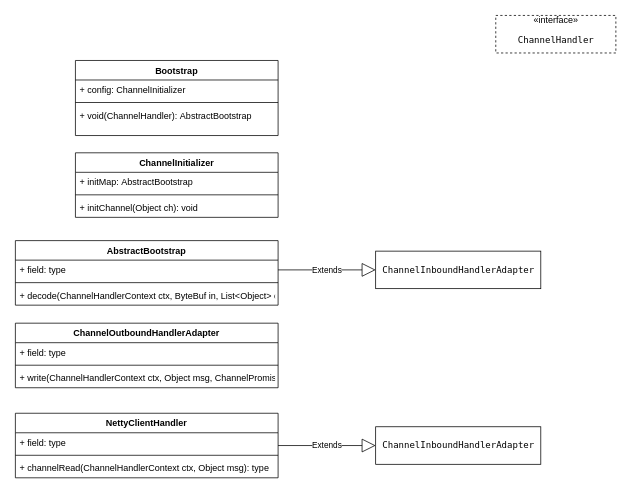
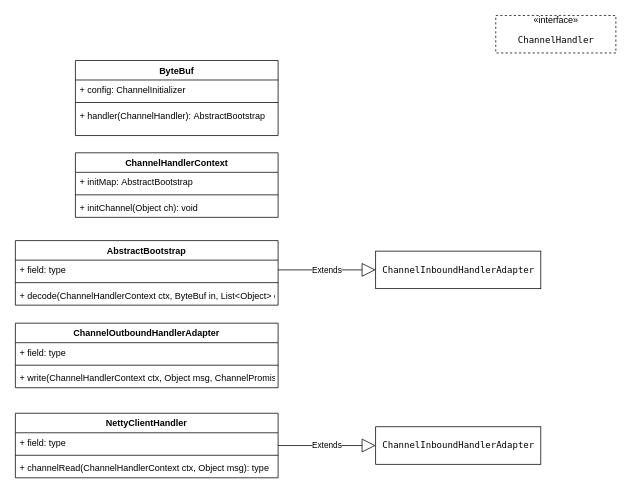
  <mxCell id="0" />
  <mxCell id="1" parent="0" />
- <mxCell id="2" value="Bootstrap" style="swimlane;fontStyle=1;align=center;verticalAlign=top;childLayout=stackLayout;horizontal=1;startSize=26;horizontalStack=0;resizeParent=1;resizeParentMax=0;resizeLast=0;collapsible=1;marginBottom=0;" vertex="1" parent="1"><mxGeometry x="100" y="80" width="270" height="100" as="geometry" /></mxCell>
+ <mxCell id="2" value="ByteBuf" style="swimlane;fontStyle=1;align=center;verticalAlign=top;childLayout=stackLayout;horizontal=1;startSize=26;horizontalStack=0;resizeParent=1;resizeParentMax=0;resizeLast=0;collapsible=1;marginBottom=0;" vertex="1" parent="1"><mxGeometry x="100" y="80" width="270" height="100" as="geometry" /></mxCell>
  <mxCell id="3" value="+ config: ChannelInitializer" style="text;strokeColor=none;fillColor=none;align=left;verticalAlign=top;spacingLeft=4;spacingRight=4;overflow=hidden;rotatable=0;points=[[0,0.5],[1,0.5]];portConstraint=eastwest;" vertex="1" parent="2"><mxGeometry y="26" width="270" height="26" as="geometry" /></mxCell>
  <mxCell id="4" value="" style="line;strokeWidth=1;fillColor=none;align=left;verticalAlign=middle;spacingTop=-1;spacingLeft=3;spacingRight=3;rotatable=0;labelPosition=right;points=[];portConstraint=eastwest;" vertex="1" parent="2"><mxGeometry y="52" width="270" height="8" as="geometry" /></mxCell>
- <mxCell id="5" value="+ void(ChannelHandler): AbstractBootstrap" style="text;strokeColor=none;fillColor=none;align=left;verticalAlign=top;spacingLeft=4;spacingRight=4;overflow=hidden;rotatable=0;points=[[0,0.5],[1,0.5]];portConstraint=eastwest;" vertex="1" parent="2"><mxGeometry y="60" width="270" height="40" as="geometry" /></mxCell>
+ <mxCell id="5" value="+ handler(ChannelHandler): AbstractBootstrap" style="text;strokeColor=none;fillColor=none;align=left;verticalAlign=top;spacingLeft=4;spacingRight=4;overflow=hidden;rotatable=0;points=[[0,0.5],[1,0.5]];portConstraint=eastwest;" vertex="1" parent="2"><mxGeometry y="60" width="270" height="40" as="geometry" /></mxCell>
  <mxCell id="6" value="«interface»&lt;br&gt;&lt;pre&gt;ChannelHandler&lt;/pre&gt;" style="html=1;dashed=1;" vertex="1" parent="1"><mxGeometry x="660" y="20" width="160" height="50" as="geometry" /></mxCell>
- <mxCell id="7" value="ChannelInitializer" style="swimlane;fontStyle=1;align=center;verticalAlign=top;childLayout=stackLayout;horizontal=1;startSize=26;horizontalStack=0;resizeParent=1;resizeParentMax=0;resizeLast=0;collapsible=1;marginBottom=0;" vertex="1" parent="1"><mxGeometry x="100" y="203" width="270" height="86" as="geometry" /></mxCell>
+ <mxCell id="7" value="ChannelHandlerContext" style="swimlane;fontStyle=1;align=center;verticalAlign=top;childLayout=stackLayout;horizontal=1;startSize=26;horizontalStack=0;resizeParent=1;resizeParentMax=0;resizeLast=0;collapsible=1;marginBottom=0;" vertex="1" parent="1"><mxGeometry x="100" y="203" width="270" height="86" as="geometry" /></mxCell>
  <mxCell id="8" value="+ initMap: AbstractBootstrap" style="text;strokeColor=none;fillColor=none;align=left;verticalAlign=top;spacingLeft=4;spacingRight=4;overflow=hidden;rotatable=0;points=[[0,0.5],[1,0.5]];portConstraint=eastwest;" vertex="1" parent="7"><mxGeometry y="26" width="270" height="26" as="geometry" /></mxCell>
  <mxCell id="9" value="" style="line;strokeWidth=1;fillColor=none;align=left;verticalAlign=middle;spacingTop=-1;spacingLeft=3;spacingRight=3;rotatable=0;labelPosition=right;points=[];portConstraint=eastwest;" vertex="1" parent="7"><mxGeometry y="52" width="270" height="8" as="geometry" /></mxCell>
  <mxCell id="10" value="+ initChannel(Object ch): void&#10;" style="text;strokeColor=none;fillColor=none;align=left;verticalAlign=top;spacingLeft=4;spacingRight=4;overflow=hidden;rotatable=0;points=[[0,0.5],[1,0.5]];portConstraint=eastwest;" vertex="1" parent="7"><mxGeometry y="60" width="270" height="26" as="geometry" /></mxCell>
  <mxCell id="11" value="AbstractBootstrap" style="swimlane;fontStyle=1;align=center;verticalAlign=top;childLayout=stackLayout;horizontal=1;startSize=26;horizontalStack=0;resizeParent=1;resizeParentMax=0;resizeLast=0;collapsible=1;marginBottom=0;" vertex="1" parent="1"><mxGeometry x="20" y="320" width="350" height="86" as="geometry" /></mxCell>
  <mxCell id="12" value="+ field: type" style="text;strokeColor=none;fillColor=none;align=left;verticalAlign=top;spacingLeft=4;spacingRight=4;overflow=hidden;rotatable=0;points=[[0,0.5],[1,0.5]];portConstraint=eastwest;" vertex="1" parent="11"><mxGeometry y="26" width="350" height="26" as="geometry" /></mxCell>
  <mxCell id="13" value="" style="line;strokeWidth=1;fillColor=none;align=left;verticalAlign=middle;spacingTop=-1;spacingLeft=3;spacingRight=3;rotatable=0;labelPosition=right;points=[];portConstraint=eastwest;" vertex="1" parent="11"><mxGeometry y="52" width="350" height="8" as="geometry" /></mxCell>
  <mxCell id="14" value="+ decode(ChannelHandlerContext ctx, ByteBuf in, List&lt;Object&gt; out): type&#10;" style="text;strokeColor=none;fillColor=none;align=left;verticalAlign=top;spacingLeft=4;spacingRight=4;overflow=hidden;rotatable=0;points=[[0,0.5],[1,0.5]];portConstraint=eastwest;" vertex="1" parent="11"><mxGeometry y="60" width="350" height="26" as="geometry" /></mxCell>
  <mxCell id="15" value="Extends" style="endArrow=block;endSize=16;endFill=0;html=1;entryX=0;entryY=0.5;entryDx=0;entryDy=0;exitX=1;exitY=0.5;exitDx=0;exitDy=0;" edge="1" parent="1" source="12" target="16"><mxGeometry width="160" relative="1" as="geometry"><mxPoint x="380" y="359" as="sourcePoint" /><mxPoint x="430" y="360" as="targetPoint" /></mxGeometry></mxCell>
  <mxCell id="16" value="&lt;pre&gt;ChannelInboundHandlerAdapter&lt;/pre&gt;" style="html=1;" vertex="1" parent="1"><mxGeometry x="500" y="334" width="220" height="50" as="geometry" /></mxCell>
  <mxCell id="17" value="ChannelOutboundHandlerAdapter" style="swimlane;fontStyle=1;align=center;verticalAlign=top;childLayout=stackLayout;horizontal=1;startSize=26;horizontalStack=0;resizeParent=1;resizeParentMax=0;resizeLast=0;collapsible=1;marginBottom=0;" vertex="1" parent="1"><mxGeometry x="20" y="430" width="350" height="86" as="geometry" /></mxCell>
  <mxCell id="18" value="+ field: type" style="text;strokeColor=none;fillColor=none;align=left;verticalAlign=top;spacingLeft=4;spacingRight=4;overflow=hidden;rotatable=0;points=[[0,0.5],[1,0.5]];portConstraint=eastwest;" vertex="1" parent="17"><mxGeometry y="26" width="350" height="26" as="geometry" /></mxCell>
  <mxCell id="19" value="" style="line;strokeWidth=1;fillColor=none;align=left;verticalAlign=middle;spacingTop=-1;spacingLeft=3;spacingRight=3;rotatable=0;labelPosition=right;points=[];portConstraint=eastwest;" vertex="1" parent="17"><mxGeometry y="52" width="350" height="8" as="geometry" /></mxCell>
  <mxCell id="20" value="+ write(ChannelHandlerContext ctx, Object msg, ChannelPromise promise): type&#10;" style="text;strokeColor=none;fillColor=none;align=left;verticalAlign=top;spacingLeft=4;spacingRight=4;overflow=hidden;rotatable=0;points=[[0,0.5],[1,0.5]];portConstraint=eastwest;" vertex="1" parent="17"><mxGeometry y="60" width="350" height="26" as="geometry" /></mxCell>
  <mxCell id="21" value="NettyClientHandler" style="swimlane;fontStyle=1;align=center;verticalAlign=top;childLayout=stackLayout;horizontal=1;startSize=26;horizontalStack=0;resizeParent=1;resizeParentMax=0;resizeLast=0;collapsible=1;marginBottom=0;" vertex="1" parent="1"><mxGeometry x="20" y="550" width="350" height="86" as="geometry" /></mxCell>
  <mxCell id="22" value="+ field: type" style="text;strokeColor=none;fillColor=none;align=left;verticalAlign=top;spacingLeft=4;spacingRight=4;overflow=hidden;rotatable=0;points=[[0,0.5],[1,0.5]];portConstraint=eastwest;" vertex="1" parent="21"><mxGeometry y="26" width="350" height="26" as="geometry" /></mxCell>
  <mxCell id="23" value="" style="line;strokeWidth=1;fillColor=none;align=left;verticalAlign=middle;spacingTop=-1;spacingLeft=3;spacingRight=3;rotatable=0;labelPosition=right;points=[];portConstraint=eastwest;" vertex="1" parent="21"><mxGeometry y="52" width="350" height="8" as="geometry" /></mxCell>
  <mxCell id="24" value="+ channelRead(ChannelHandlerContext ctx, Object msg): type&#10;" style="text;strokeColor=none;fillColor=none;align=left;verticalAlign=top;spacingLeft=4;spacingRight=4;overflow=hidden;rotatable=0;points=[[0,0.5],[1,0.5]];portConstraint=eastwest;" vertex="1" parent="21"><mxGeometry y="60" width="350" height="26" as="geometry" /></mxCell>
  <mxCell id="25" value="Extends" style="endArrow=block;endSize=16;endFill=0;html=1;entryX=0;entryY=0.5;entryDx=0;entryDy=0;exitX=1;exitY=0.5;exitDx=0;exitDy=0;" edge="1" target="26" parent="1"><mxGeometry width="160" relative="1" as="geometry"><mxPoint x="370" y="593" as="sourcePoint" /><mxPoint x="430" y="594" as="targetPoint" /></mxGeometry></mxCell>
  <mxCell id="26" value="&lt;pre&gt;ChannelInboundHandlerAdapter&lt;/pre&gt;" style="html=1;" vertex="1" parent="1"><mxGeometry x="500" y="568" width="220" height="50" as="geometry" /></mxCell>
